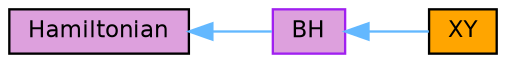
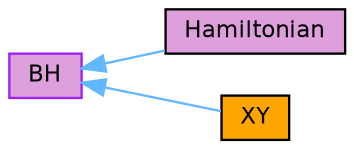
  digraph {
    rankdir=LR
    node [color=black fillcolor=plum fontname=Helvetica fontsize=10 shape=box style=filled]
    edge [color=steelblue1 dir=back fontname=Helvetica fontsize=10 labelfontname=Helvetica labelfontsize=10 style=solid]
    n1 [height=0.2 label=Hamiltonian width=0.4]
    n2 [color=purple height=0.2 label=BH width=0.4]
    n3 [fillcolor=orange height=0.2 label=XY width=0.4]
-   n1 -> n2
+   n2 -> n1
    n2 -> n3
  }
